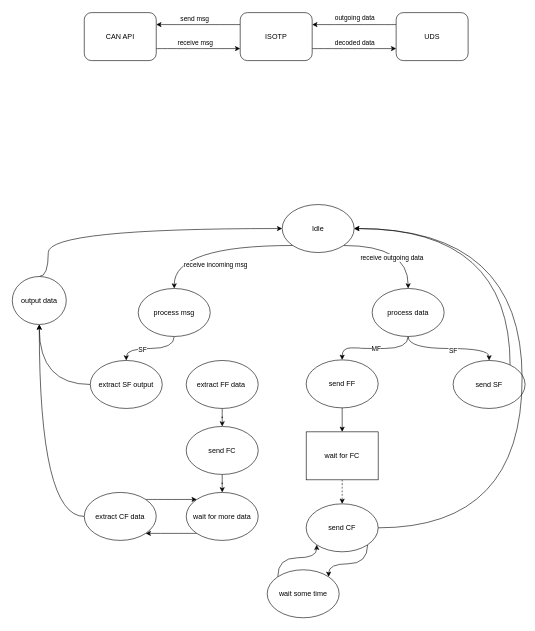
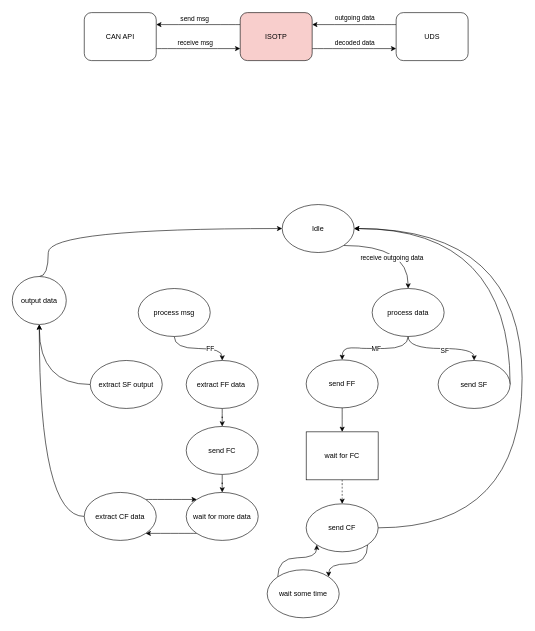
  <mxCell id="0" />
  <mxCell id="1" parent="0" />
  <mxCell id="2" value="send FF" style="ellipse;whiteSpace=wrap;html=1;" parent="1" vertex="1"><mxGeometry x="510" y="599" width="120" height="80" as="geometry" /></mxCell>
- <mxCell id="3" style="edgeStyle=orthogonalEdgeStyle;rounded=0;orthogonalLoop=1;jettySize=auto;html=1;curved=1;exitX=0;exitY=1;exitDx=0;exitDy=0;" parent="1" source="7" target="12" edge="1"><mxGeometry relative="1" as="geometry" /></mxCell>
- <mxCell id="4" value="receive incoming msg" style="edgeLabel;html=1;align=center;verticalAlign=middle;resizable=0;points=[];" parent="3" vertex="1" connectable="0"><mxGeometry x="-0.119" y="16" relative="1" as="geometry"><mxPoint x="-10" y="16" as="offset" /></mxGeometry></mxCell>
  <mxCell id="5" style="edgeStyle=orthogonalEdgeStyle;curved=1;rounded=0;orthogonalLoop=1;jettySize=auto;html=1;exitX=1;exitY=1;exitDx=0;exitDy=0;entryX=0.5;entryY=0;entryDx=0;entryDy=0;" parent="1" source="7" target="17" edge="1"><mxGeometry relative="1" as="geometry" /></mxCell>
  <mxCell id="6" value="receive outgoing data" style="edgeLabel;html=1;align=center;verticalAlign=middle;resizable=0;points=[];" parent="5" vertex="1" connectable="0"><mxGeometry x="-0.103" y="-20" relative="1" as="geometry"><mxPoint as="offset" /></mxGeometry></mxCell>
  <mxCell id="7" value="Idle" style="ellipse;whiteSpace=wrap;html=1;" parent="1" vertex="1"><mxGeometry x="470" y="340" width="120" height="80" as="geometry" /></mxCell>
- <mxCell id="8" style="edgeStyle=orthogonalEdgeStyle;curved=1;rounded=0;orthogonalLoop=1;jettySize=auto;html=1;" parent="1" source="12" target="32" edge="1"><mxGeometry relative="1" as="geometry" /></mxCell>
- <mxCell id="9" value="SF" style="edgeLabel;html=1;align=center;verticalAlign=middle;resizable=0;points=[];" parent="8" vertex="1" connectable="0"><mxGeometry x="0.234" y="2" relative="1" as="geometry"><mxPoint as="offset" /></mxGeometry></mxCell>
+ <mxCell id="10" style="edgeStyle=orthogonalEdgeStyle;curved=1;rounded=0;orthogonalLoop=1;jettySize=auto;html=1;" parent="1" source="12" target="34" edge="1"><mxGeometry relative="1" as="geometry" /></mxCell>
+ <mxCell id="11" value="FF" style="edgeLabel;html=1;align=center;verticalAlign=middle;resizable=0;points=[];" parent="10" vertex="1" connectable="0"><mxGeometry x="0.317" relative="1" as="geometry"><mxPoint as="offset" /></mxGeometry></mxCell>
  <mxCell id="12" value="process msg" style="ellipse;whiteSpace=wrap;html=1;" parent="1" vertex="1"><mxGeometry x="230" y="480" width="120" height="80" as="geometry" /></mxCell>
  <mxCell id="13" style="edgeStyle=orthogonalEdgeStyle;curved=1;rounded=0;orthogonalLoop=1;jettySize=auto;html=1;exitX=0.5;exitY=1;exitDx=0;exitDy=0;" parent="1" source="17" target="30" edge="1"><mxGeometry relative="1" as="geometry" /></mxCell>
  <mxCell id="14" value="SF" style="edgeLabel;html=1;align=center;verticalAlign=middle;resizable=0;points=[];" vertex="1" connectable="0" parent="13"><mxGeometry x="0.071" y="-3" relative="1" as="geometry"><mxPoint as="offset" /></mxGeometry></mxCell>
  <mxCell id="15" style="edgeStyle=orthogonalEdgeStyle;curved=1;rounded=0;orthogonalLoop=1;jettySize=auto;html=1;" parent="1" source="17" target="2" edge="1"><mxGeometry relative="1" as="geometry" /></mxCell>
  <mxCell id="16" value="MF" style="edgeLabel;html=1;align=center;verticalAlign=middle;resizable=0;points=[];" vertex="1" connectable="0" parent="15"><mxGeometry x="-0.013" y="-1" relative="1" as="geometry"><mxPoint x="1" as="offset" /></mxGeometry></mxCell>
  <mxCell id="17" value="process data" style="ellipse;whiteSpace=wrap;html=1;" parent="1" vertex="1"><mxGeometry x="620" y="480" width="120" height="80" as="geometry" /></mxCell>
  <mxCell id="18" style="edgeStyle=orthogonalEdgeStyle;curved=1;rounded=0;orthogonalLoop=1;jettySize=auto;html=1;exitX=1;exitY=0.75;exitDx=0;exitDy=0;entryX=0;entryY=0.75;entryDx=0;entryDy=0;" parent="1" source="22" target="25" edge="1"><mxGeometry relative="1" as="geometry" /></mxCell>
  <mxCell id="19" value="decoded data" style="edgeLabel;html=1;align=center;verticalAlign=middle;resizable=0;points=[];" parent="18" vertex="1" connectable="0"><mxGeometry x="-0.253" y="-1" relative="1" as="geometry"><mxPoint x="18" y="-11" as="offset" /></mxGeometry></mxCell>
  <mxCell id="20" style="edgeStyle=orthogonalEdgeStyle;curved=1;rounded=0;orthogonalLoop=1;jettySize=auto;html=1;exitX=0;exitY=0.25;exitDx=0;exitDy=0;entryX=1;entryY=0.25;entryDx=0;entryDy=0;" parent="1" source="22" target="28" edge="1"><mxGeometry relative="1" as="geometry" /></mxCell>
  <mxCell id="21" value="send msg" style="edgeLabel;html=1;align=center;verticalAlign=middle;resizable=0;points=[];" parent="20" vertex="1" connectable="0"><mxGeometry x="0.206" y="-1" relative="1" as="geometry"><mxPoint x="7" y="-9" as="offset" /></mxGeometry></mxCell>
- <mxCell id="22" value="ISOTP" style="rounded=1;whiteSpace=wrap;html=1;" parent="1" vertex="1"><mxGeometry x="400" y="20" width="120" height="80" as="geometry" /></mxCell>
+ <mxCell id="22" value="ISOTP" style="rounded=1;whiteSpace=wrap;html=1;fillColor=#f8cecc;" parent="1" vertex="1"><mxGeometry x="400" y="20" width="120" height="80" as="geometry" /></mxCell>
  <mxCell id="23" style="edgeStyle=orthogonalEdgeStyle;curved=1;rounded=0;orthogonalLoop=1;jettySize=auto;html=1;exitX=0;exitY=0.25;exitDx=0;exitDy=0;entryX=1;entryY=0.25;entryDx=0;entryDy=0;" parent="1" source="25" target="22" edge="1"><mxGeometry relative="1" as="geometry" /></mxCell>
  <mxCell id="24" value="outgoing data" style="edgeLabel;html=1;align=center;verticalAlign=middle;resizable=0;points=[];" parent="23" vertex="1" connectable="0"><mxGeometry x="0.314" y="1" relative="1" as="geometry"><mxPoint x="22" y="-13" as="offset" /></mxGeometry></mxCell>
  <mxCell id="25" value="UDS" style="rounded=1;whiteSpace=wrap;html=1;" parent="1" vertex="1"><mxGeometry x="660" y="20" width="120" height="80" as="geometry" /></mxCell>
  <mxCell id="26" style="edgeStyle=orthogonalEdgeStyle;curved=1;rounded=0;orthogonalLoop=1;jettySize=auto;html=1;exitX=1;exitY=0.75;exitDx=0;exitDy=0;entryX=0;entryY=0.75;entryDx=0;entryDy=0;" parent="1" source="28" target="22" edge="1"><mxGeometry relative="1" as="geometry" /></mxCell>
  <mxCell id="27" value="receive msg" style="edgeLabel;html=1;align=center;verticalAlign=middle;resizable=0;points=[];" parent="26" vertex="1" connectable="0"><mxGeometry x="-0.231" relative="1" as="geometry"><mxPoint x="10" y="-10" as="offset" /></mxGeometry></mxCell>
  <mxCell id="28" value="CAN API" style="rounded=1;whiteSpace=wrap;html=1;" parent="1" vertex="1"><mxGeometry x="140" y="20" width="120" height="80" as="geometry" /></mxCell>
  <mxCell id="29" style="edgeStyle=orthogonalEdgeStyle;rounded=0;orthogonalLoop=1;jettySize=auto;html=1;curved=1;" edge="1" parent="1" source="30" target="7"><mxGeometry relative="1" as="geometry"><mxPoint x="960" y="420" as="targetPoint" /><Array as="points"><mxPoint x="850" y="380" /></Array></mxGeometry></mxCell>
- <mxCell id="30" value="send SF" style="ellipse;whiteSpace=wrap;html=1;" parent="1" vertex="1"><mxGeometry x="755" y="600" width="120" height="80" as="geometry" /></mxCell>
+ <mxCell id="30" value="send SF" style="ellipse;whiteSpace=wrap;html=1;" parent="1" vertex="1"><mxGeometry x="730" y="600" width="120" height="80" as="geometry" /></mxCell>
  <mxCell id="31" style="edgeStyle=orthogonalEdgeStyle;curved=1;rounded=0;orthogonalLoop=1;jettySize=auto;html=1;exitX=0;exitY=0.5;exitDx=0;exitDy=0;entryX=0.5;entryY=1;entryDx=0;entryDy=0;" parent="1" source="32" target="40" edge="1"><mxGeometry relative="1" as="geometry" /></mxCell>
  <mxCell id="32" value="extract SF output" style="ellipse;whiteSpace=wrap;html=1;" parent="1" vertex="1"><mxGeometry x="150" y="600" width="120" height="80" as="geometry" /></mxCell>
  <mxCell id="33" style="edgeStyle=orthogonalEdgeStyle;curved=1;rounded=0;orthogonalLoop=1;jettySize=auto;html=1;" parent="1" source="34" target="36" edge="1"><mxGeometry relative="1" as="geometry" /></mxCell>
  <mxCell id="34" value="extract FF data&amp;nbsp;" style="ellipse;whiteSpace=wrap;html=1;" parent="1" vertex="1"><mxGeometry x="310" y="600" width="120" height="80" as="geometry" /></mxCell>
  <mxCell id="35" style="edgeStyle=orthogonalEdgeStyle;curved=1;rounded=0;orthogonalLoop=1;jettySize=auto;html=1;entryX=0.5;entryY=0;entryDx=0;entryDy=0;" parent="1" source="36" target="38" edge="1"><mxGeometry relative="1" as="geometry" /></mxCell>
  <mxCell id="36" value="send FC" style="ellipse;whiteSpace=wrap;html=1;" parent="1" vertex="1"><mxGeometry x="310" y="710" width="120" height="80" as="geometry" /></mxCell>
  <mxCell id="37" style="edgeStyle=orthogonalEdgeStyle;curved=1;rounded=0;orthogonalLoop=1;jettySize=auto;html=1;exitX=0;exitY=1;exitDx=0;exitDy=0;entryX=1;entryY=1;entryDx=0;entryDy=0;" parent="1" source="38" target="43" edge="1"><mxGeometry relative="1" as="geometry" /></mxCell>
  <mxCell id="38" value="wait for more data" style="ellipse;whiteSpace=wrap;html=1;" parent="1" vertex="1"><mxGeometry x="310" y="820" width="120" height="80" as="geometry" /></mxCell>
  <mxCell id="39" style="edgeStyle=orthogonalEdgeStyle;curved=1;rounded=0;orthogonalLoop=1;jettySize=auto;html=1;exitX=0.5;exitY=0;exitDx=0;exitDy=0;entryX=0;entryY=0.5;entryDx=0;entryDy=0;" parent="1" source="40" target="7" edge="1"><mxGeometry relative="1" as="geometry"><Array as="points"><mxPoint x="80" y="380" /></Array></mxGeometry></mxCell>
  <mxCell id="40" value="output data" style="ellipse;whiteSpace=wrap;html=1;" parent="1" vertex="1"><mxGeometry x="20" y="460" width="90" height="80" as="geometry" /></mxCell>
  <mxCell id="41" style="edgeStyle=orthogonalEdgeStyle;curved=1;rounded=0;orthogonalLoop=1;jettySize=auto;html=1;exitX=1;exitY=0;exitDx=0;exitDy=0;entryX=0;entryY=0;entryDx=0;entryDy=0;" parent="1" source="43" target="38" edge="1"><mxGeometry relative="1" as="geometry" /></mxCell>
  <mxCell id="42" style="edgeStyle=orthogonalEdgeStyle;curved=1;rounded=0;orthogonalLoop=1;jettySize=auto;html=1;entryX=0.5;entryY=1;entryDx=0;entryDy=0;exitX=0;exitY=0.5;exitDx=0;exitDy=0;" parent="1" source="43" target="40" edge="1"><mxGeometry relative="1" as="geometry" /></mxCell>
  <mxCell id="43" value="extract CF data" style="ellipse;whiteSpace=wrap;html=1;" parent="1" vertex="1"><mxGeometry x="140" y="820" width="120" height="80" as="geometry" /></mxCell>
  <mxCell id="44" style="edgeStyle=orthogonalEdgeStyle;curved=1;rounded=0;orthogonalLoop=1;jettySize=auto;html=1;" parent="1" source="2" target="46" edge="1"><mxGeometry relative="1" as="geometry" /></mxCell>
  <mxCell id="45" style="edgeStyle=orthogonalEdgeStyle;curved=1;rounded=0;orthogonalLoop=1;jettySize=auto;html=1;dashed=1;" parent="1" source="46" target="51" edge="1"><mxGeometry relative="1" as="geometry" /></mxCell>
  <mxCell id="46" value="wait for FC" style="whiteSpace=wrap;html=1;rounded=0;" parent="1" vertex="1"><mxGeometry x="510" y="719" width="120" height="80" as="geometry" /></mxCell>
  <mxCell id="47" style="edgeStyle=orthogonalEdgeStyle;curved=1;rounded=0;orthogonalLoop=1;jettySize=auto;html=1;exitX=0;exitY=0;exitDx=0;exitDy=0;entryX=0;entryY=1;entryDx=0;entryDy=0;" parent="1" source="49" target="51" edge="1"><mxGeometry relative="1" as="geometry" /></mxCell>
  <mxCell id="48" style="edgeStyle=orthogonalEdgeStyle;rounded=0;orthogonalLoop=1;jettySize=auto;html=1;entryX=1;entryY=0.5;entryDx=0;entryDy=0;curved=1;exitX=1;exitY=0.5;exitDx=0;exitDy=0;" edge="1" parent="1" source="51" target="7"><mxGeometry relative="1" as="geometry"><Array as="points"><mxPoint x="870" y="879" /><mxPoint x="870" y="380" /></Array></mxGeometry></mxCell>
  <mxCell id="49" value="wait some time" style="ellipse;whiteSpace=wrap;html=1;" parent="1" vertex="1"><mxGeometry x="445" y="949" width="120" height="80" as="geometry" /></mxCell>
  <mxCell id="50" style="edgeStyle=orthogonalEdgeStyle;curved=1;rounded=0;orthogonalLoop=1;jettySize=auto;html=1;exitX=1;exitY=1;exitDx=0;exitDy=0;entryX=1;entryY=0;entryDx=0;entryDy=0;" parent="1" source="51" target="49" edge="1"><mxGeometry relative="1" as="geometry" /></mxCell>
  <mxCell id="51" value="send CF" style="ellipse;whiteSpace=wrap;html=1;" parent="1" vertex="1"><mxGeometry x="510" y="839" width="120" height="80" as="geometry" /></mxCell>
